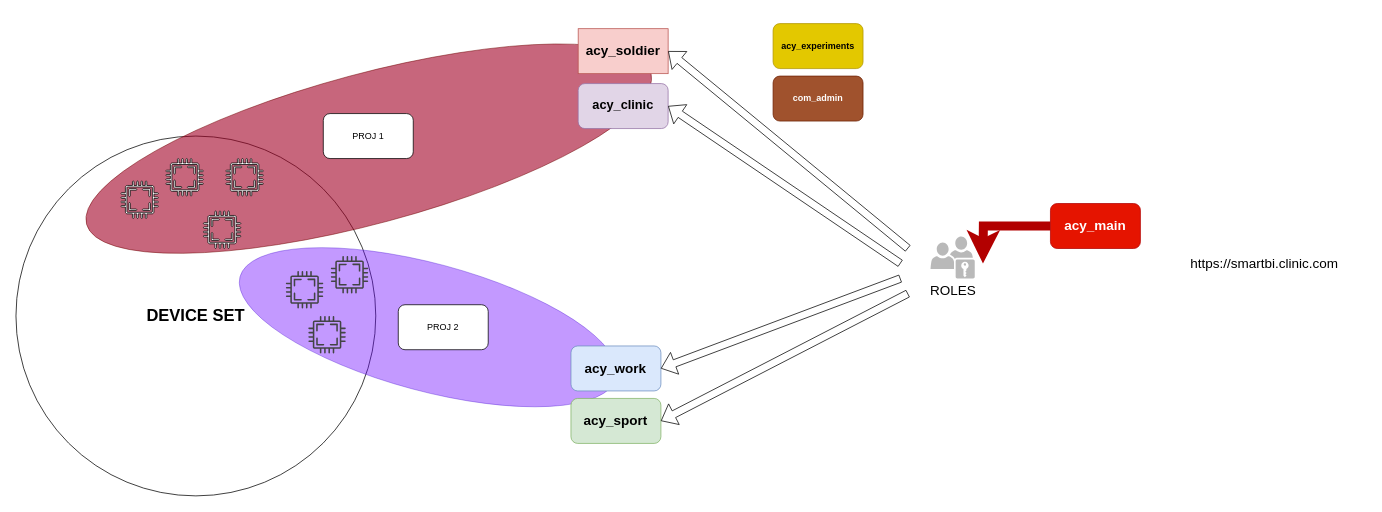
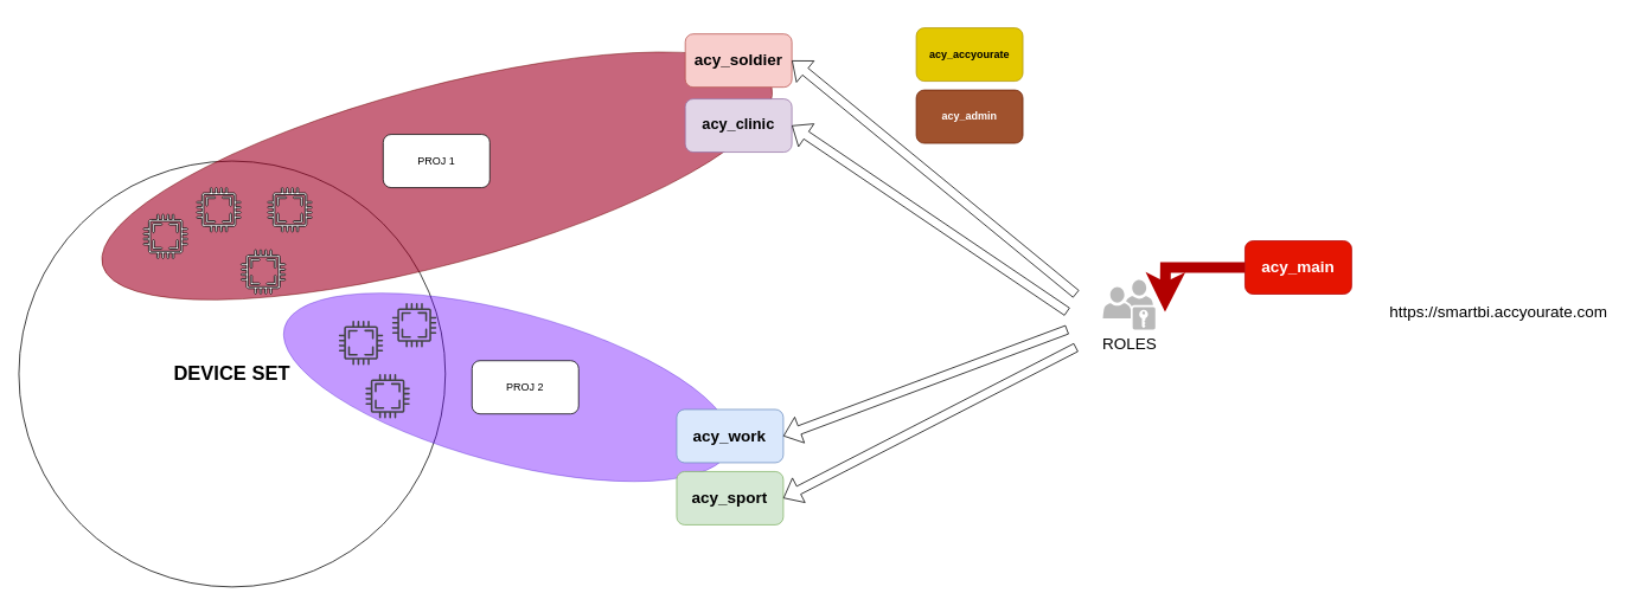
  <mxCell id="0" />
  <mxCell id="1" parent="0" />
  <mxCell id="2" value="DEVICE SET" style="ellipse;whiteSpace=wrap;html=1;aspect=fixed;fontSize=22;fontStyle=1" vertex="1" parent="1"><mxGeometry x="20" y="170" width="480" height="480" as="geometry" /></mxCell>
  <mxCell id="3" value="" style="ellipse;whiteSpace=wrap;html=1;fontSize=22;fillColor=#6a00ff;rotation=15;fontColor=#ffffff;strokeColor=#3700CC;opacity=40;" vertex="1" parent="1"><mxGeometry x="310" y="340" width="520" height="170" as="geometry" /></mxCell>
  <mxCell id="4" value="" style="ellipse;whiteSpace=wrap;html=1;rotation=-15;fillColor=#a20025;strokeColor=#6F0000;fontColor=#ffffff;opacity=60;" vertex="1" parent="1"><mxGeometry x="100.9" y="86.78" width="779.46" height="200" as="geometry" /></mxCell>
- <mxCell id="5" value="acy_experiments" style="rounded=1;whiteSpace=wrap;html=1;fontStyle=1;fillColor=#e3c800;fontColor=#000000;strokeColor=#B09500;" vertex="1" parent="1"><mxGeometry x="1030" y="20" width="120" height="60" as="geometry" /></mxCell>
- <mxCell id="6" value="com_admin" style="rounded=1;whiteSpace=wrap;html=1;fontStyle=1;fillColor=#a0522d;fontColor=#ffffff;strokeColor=#6D1F00;" vertex="1" parent="1"><mxGeometry x="1030" y="90" width="120" height="60" as="geometry" /></mxCell>
+ <mxCell id="5" value="acy_accyourate" style="rounded=1;whiteSpace=wrap;html=1;fontStyle=1;fillColor=#e3c800;fontColor=#000000;strokeColor=#B09500;" vertex="1" parent="1"><mxGeometry x="1030" y="20" width="120" height="60" as="geometry" /></mxCell>
+ <mxCell id="6" value="acy_admin" style="rounded=1;whiteSpace=wrap;html=1;fontStyle=1;fillColor=#a0522d;fontColor=#ffffff;strokeColor=#6D1F00;" vertex="1" parent="1"><mxGeometry x="1030" y="90" width="120" height="60" as="geometry" /></mxCell>
  <mxCell id="7" value="acy_sport" style="rounded=1;whiteSpace=wrap;html=1;fontStyle=1;fillColor=#d5e8d4;strokeColor=#82b366;fontSize=18;" vertex="1" parent="1"><mxGeometry x="760.36" y="520" width="120" height="60" as="geometry" /></mxCell>
  <mxCell id="8" value="acy_clinic" style="rounded=1;whiteSpace=wrap;html=1;fontStyle=1;fillColor=#e1d5e7;strokeColor=#9673a6;fontSize=17;" vertex="1" parent="1"><mxGeometry x="770" y="100" width="120" height="60" as="geometry" /></mxCell>
- <mxCell id="9" value="acy_soldier" style="whiteSpace=wrap;html=1;fontStyle=1;fillColor=#f8cecc;strokeColor=#b85450;fontSize=18;rounded=0;" vertex="1" parent="1"><mxGeometry x="770" y="26.78" width="120" height="60" as="geometry" /></mxCell>
+ <mxCell id="9" value="acy_soldier" style="rounded=1;whiteSpace=wrap;html=1;fontStyle=1;fillColor=#f8cecc;strokeColor=#b85450;fontSize=18;" vertex="1" parent="1"><mxGeometry x="770" y="26.78" width="120" height="60" as="geometry" /></mxCell>
  <mxCell id="10" value="acy_work" style="rounded=1;whiteSpace=wrap;html=1;fontStyle=1;fillColor=#dae8fc;strokeColor=#6c8ebf;fontSize=18;" vertex="1" parent="1"><mxGeometry x="760.36" y="450" width="120" height="60" as="geometry" /></mxCell>
  <mxCell id="11" value="" style="sketch=0;pointerEvents=1;shadow=0;dashed=0;html=1;aspect=fixed;labelPosition=center;verticalLabelPosition=bottom;verticalAlign=top;align=center;outlineConnect=0;shape=mxgraph.vvd.cpu;" vertex="1" parent="1"><mxGeometry x="220" y="200" width="50" height="50" as="geometry" /></mxCell>
  <mxCell id="12" value="" style="sketch=0;pointerEvents=1;shadow=0;dashed=0;html=1;aspect=fixed;labelPosition=center;verticalLabelPosition=bottom;verticalAlign=top;align=center;outlineConnect=0;shape=mxgraph.vvd.cpu;" vertex="1" parent="1"><mxGeometry x="160" y="230" width="50" height="50" as="geometry" /></mxCell>
  <mxCell id="13" value="" style="sketch=0;pointerEvents=1;shadow=0;dashed=0;html=1;aspect=fixed;labelPosition=center;verticalLabelPosition=bottom;verticalAlign=top;align=center;outlineConnect=0;shape=mxgraph.vvd.cpu;" vertex="1" parent="1"><mxGeometry x="300" y="200" width="50" height="50" as="geometry" /></mxCell>
  <mxCell id="14" value="" style="sketch=0;pointerEvents=1;shadow=0;dashed=0;html=1;aspect=fixed;labelPosition=center;verticalLabelPosition=bottom;verticalAlign=top;align=center;outlineConnect=0;shape=mxgraph.vvd.cpu;" vertex="1" parent="1"><mxGeometry y="270" width="50" height="50" as="geometry" x="270" /></mxCell>
  <mxCell id="15" value="" style="sketch=0;pointerEvents=1;shadow=0;dashed=0;html=1;strokeColor=none;fillColor=#434445;aspect=fixed;labelPosition=center;verticalLabelPosition=bottom;verticalAlign=top;align=center;outlineConnect=0;shape=mxgraph.vvd.cpu;" vertex="1" parent="1"><mxGeometry x="440" y="330" width="50" height="50" as="geometry" /></mxCell>
  <mxCell id="16" value="" style="sketch=0;pointerEvents=1;shadow=0;dashed=0;html=1;strokeColor=none;fillColor=#434445;aspect=fixed;labelPosition=center;verticalLabelPosition=bottom;verticalAlign=top;align=center;outlineConnect=0;shape=mxgraph.vvd.cpu;" vertex="1" parent="1"><mxGeometry x="410" y="410" width="50" height="50" as="geometry" /></mxCell>
  <mxCell id="17" value="" style="sketch=0;pointerEvents=1;shadow=0;dashed=0;html=1;strokeColor=none;fillColor=#434445;aspect=fixed;labelPosition=center;verticalLabelPosition=bottom;verticalAlign=top;align=center;outlineConnect=0;shape=mxgraph.vvd.cpu;" vertex="1" parent="1"><mxGeometry x="380" y="350" width="50" height="50" as="geometry" /></mxCell>
  <mxCell id="18" value="PROJ 1" style="rounded=1;whiteSpace=wrap;html=1;" vertex="1" parent="1"><mxGeometry x="430" y="140" width="120" height="60" as="geometry" /></mxCell>
  <mxCell id="19" value="PROJ 2" style="rounded=1;whiteSpace=wrap;html=1;" vertex="1" parent="1"><mxGeometry x="530" y="395" width="120" height="60" as="geometry" /></mxCell>
  <mxCell id="20" value="" style="shape=flexArrow;endArrow=classic;html=1;rounded=0;fontSize=18;entryX=1;entryY=0.5;entryDx=0;entryDy=0;" edge="1" parent="1" target="8"><mxGeometry width="50" height="50" relative="1" as="geometry"><mxPoint x="1200" y="340" as="sourcePoint" /><mxPoint x="900" y="160" as="targetPoint" /></mxGeometry></mxCell>
  <mxCell id="21" value="" style="shape=flexArrow;endArrow=classic;html=1;rounded=0;fontSize=18;entryX=1;entryY=0.5;entryDx=0;entryDy=0;" edge="1" parent="1" target="9"><mxGeometry width="50" height="50" relative="1" as="geometry"><mxPoint x="1210" y="320" as="sourcePoint" /><mxPoint x="910" y="93.39" as="targetPoint" /></mxGeometry></mxCell>
  <mxCell id="22" value="" style="shape=flexArrow;endArrow=classic;html=1;rounded=0;fontSize=18;entryX=1;entryY=0.5;entryDx=0;entryDy=0;" edge="1" parent="1" target="10"><mxGeometry width="50" height="50" relative="1" as="geometry"><mxPoint x="1200" y="360" as="sourcePoint" /><mxPoint x="890" y="440" as="targetPoint" /></mxGeometry></mxCell>
  <mxCell id="23" value="" style="shape=flexArrow;endArrow=classic;html=1;rounded=0;fontSize=18;entryX=1;entryY=0.5;entryDx=0;entryDy=0;" edge="1" parent="1" target="7"><mxGeometry width="50" height="50" relative="1" as="geometry"><mxPoint x="1210" y="380" as="sourcePoint" /><mxPoint x="900" y="540" as="targetPoint" /></mxGeometry></mxCell>
- <mxCell id="24" value="https://smartbi.clinic.com" style="text;html=1;align=center;verticalAlign=middle;resizable=0;points=[];autosize=1;strokeColor=none;fillColor=none;fontSize=18;" vertex="1" parent="1"><mxGeometry x="1550" y="320" width="270" height="40" as="geometry" /></mxCell>
+ <mxCell id="24" value="https://smartbi.accyourate.com" style="text;html=1;align=center;verticalAlign=middle;resizable=0;points=[];autosize=1;strokeColor=none;fillColor=none;fontSize=18;" vertex="1" parent="1"><mxGeometry x="1550" y="320" width="270" height="40" as="geometry" /></mxCell>
  <mxCell id="25" style="edgeStyle=orthogonalEdgeStyle;rounded=0;orthogonalLoop=1;jettySize=auto;html=1;fontSize=18;strokeWidth=12;fillColor=#e51400;strokeColor=#B20000;" edge="1" parent="1" source="26"><mxGeometry relative="1" as="geometry"><mxPoint x="1310" y="340" as="targetPoint" /></mxGeometry></mxCell>
  <mxCell id="26" value="acy_main" style="rounded=1;whiteSpace=wrap;html=1;fontStyle=1;fontSize=18;fillColor=#e51400;fontColor=#ffffff;strokeColor=#B20000;" vertex="1" parent="1"><mxGeometry x="1400" y="260" width="120" height="60" as="geometry" /></mxCell>
  <mxCell id="27" value="ROLES" style="sketch=0;pointerEvents=1;shadow=0;dashed=0;html=1;strokeColor=none;fillColor=#505050;labelPosition=center;verticalLabelPosition=bottom;verticalAlign=top;outlineConnect=0;align=center;shape=mxgraph.office.users.role_group;fontSize=18;opacity=40;" vertex="1" parent="1"><mxGeometry x="1240" y="304" width="59" height="56" as="geometry" /></mxCell>
